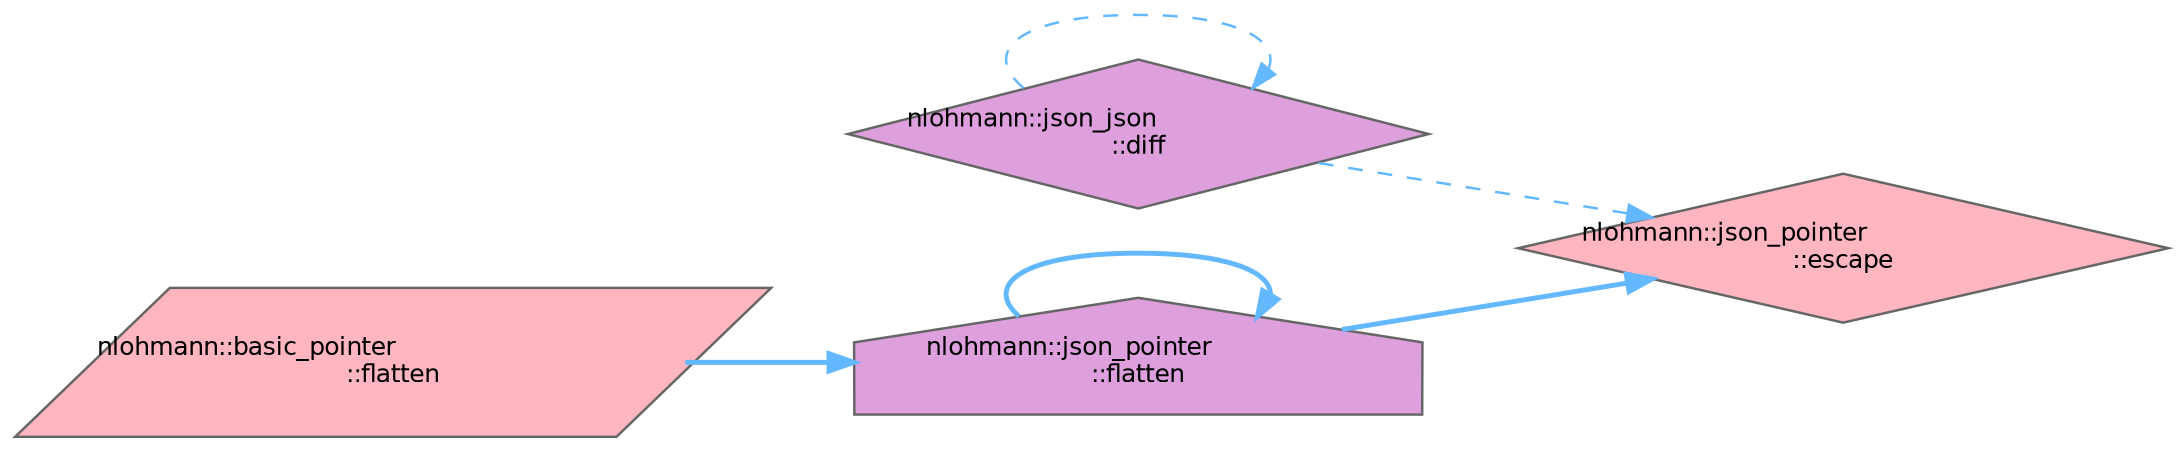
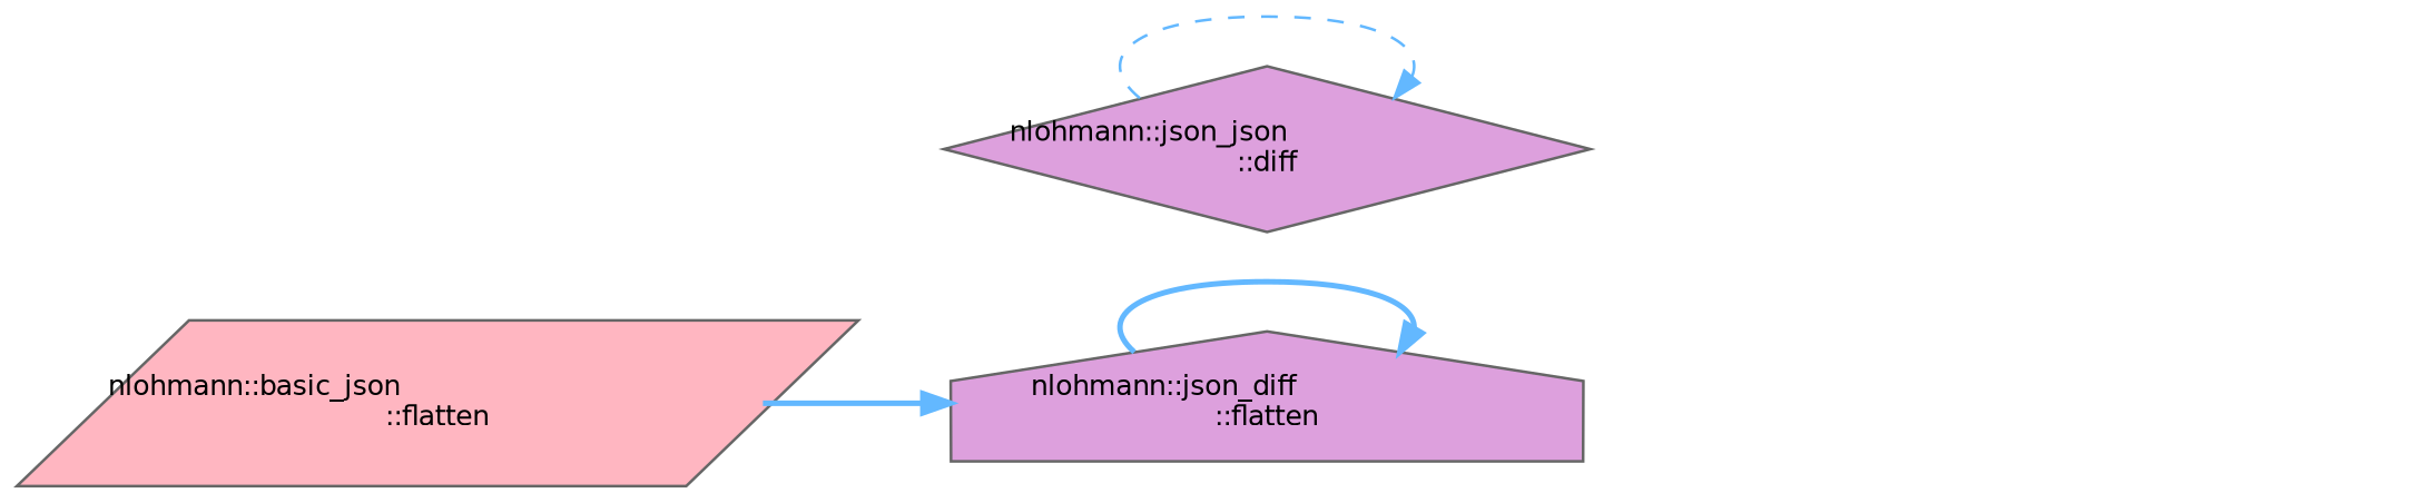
  digraph {
    rankdir=RL
    node [color=grey40 fillcolor=lightpink fontname=Helvetica fontsize=10 shape=diamond style=filled]
    edge [color=steelblue1 dir=back fontname=Helvetica fontsize=10 labelfontname=Helvetica labelfontsize=10 style=bold]
-   n1 [color=gray40 fontcolor=black height=0.2 label="nlohmann::json_pointer\l::escape" width=0.4]
    n2 [fillcolor=plum height=0.2 label="nlohmann::json_json\l::diff" width=0.4]
-   n3 [fillcolor=plum height=0.2 label="nlohmann::json_pointer\l::flatten" shape=house width=0.4]
-   n4 [height=0.2 label="nlohmann::basic_pointer\l::flatten" shape=parallelogram width=0.4]
-   n1 -> n2 [style=dashed]
-   n1 -> n3
+   n3 [fillcolor=plum height=0.2 label="nlohmann::json_diff\l::flatten" shape=house width=0.4]
+   n4 [height=0.2 label="nlohmann::basic_json\l::flatten" shape=parallelogram width=0.4]
    n2 -> n2 [style=dashed]
    n3 -> n3
    n3 -> n4
  }
